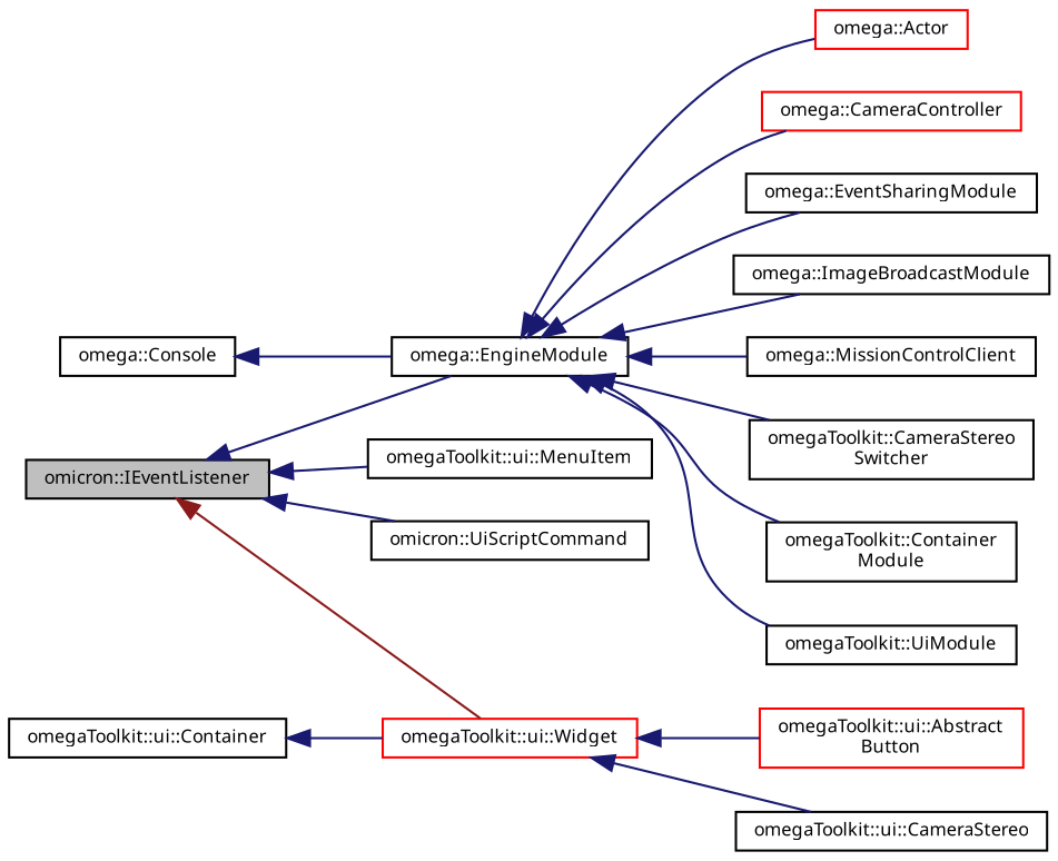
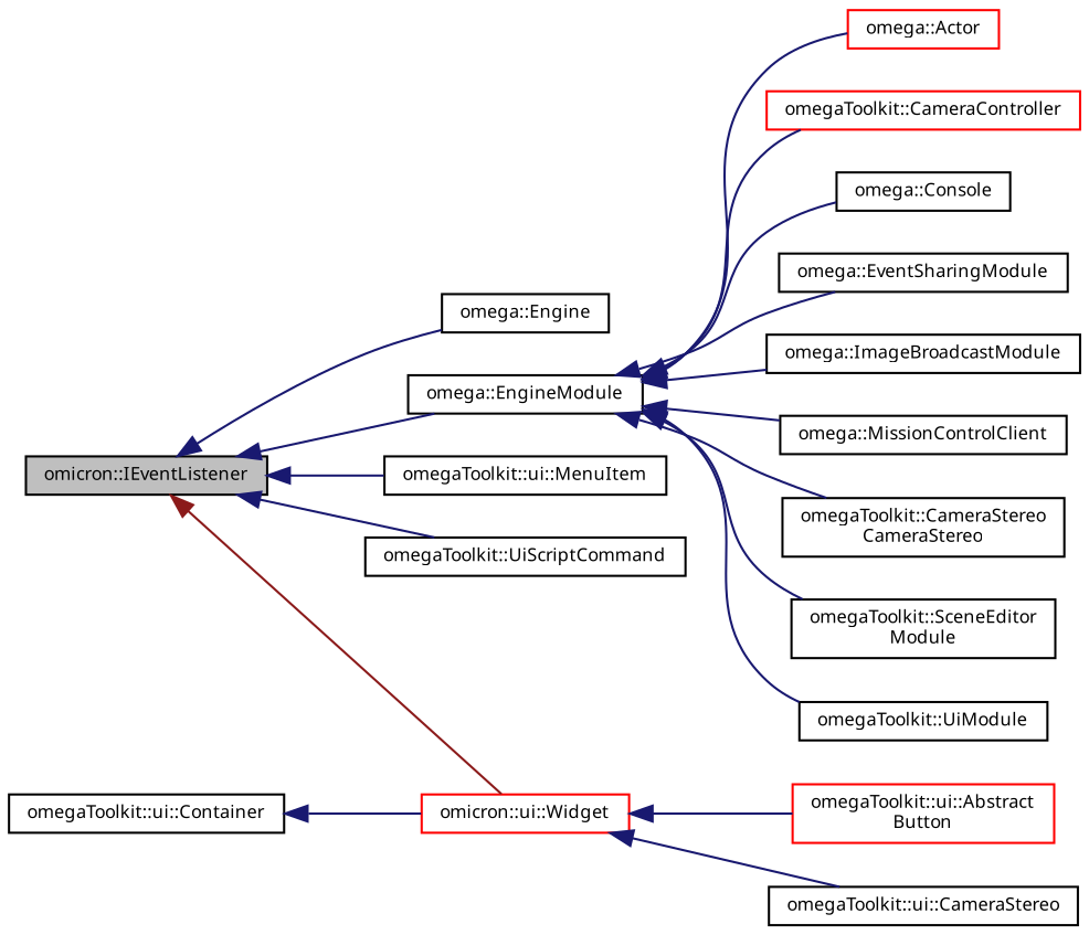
  digraph {
    rankdir=LR
    node [color=black fontname="FreeSans.ttf" fontsize=8 shape=record]
    edge [color=midnightblue dir=back fontname="FreeSans.ttf" fontsize=8 labelfontname="FreeSans.ttf" labelfontsize=8 style=solid]
    n1 [fillcolor=grey75 fontcolor=black height=0.2 label="omicron::IEventListener" style=filled width=0.4]
+   n2 [height=0.2 label="omega::Engine" width=0.4]
    n3 [height=0.2 label="omega::EngineModule" width=0.4]
    n4 [height=0.2 label="omegaToolkit::ui::MenuItem" width=0.4]
-   n5 [color=red height=0.2 label="omegaToolkit::ui::Widget" width=0.4]
-   n6 [height=0.2 label="omicron::UiScriptCommand" width=0.4]
+   n5 [color=red height=0.2 label="omicron::ui::Widget" width=0.4]
+   n6 [height=0.2 label="omegaToolkit::UiScriptCommand" width=0.4]
    n7 [color=red height=0.2 label="omega::Actor" width=0.4]
-   n8 [color=red height=0.2 label="omega::CameraController" width=0.4]
+   n8 [color=red height=0.2 label="omegaToolkit::CameraController" width=0.4]
    n9 [height=0.2 label="omega::Console" width=0.4]
    n10 [height=0.2 label="omega::EventSharingModule" width=0.4]
    n11 [height=0.2 label="omega::ImageBroadcastModule" width=0.4]
    n12 [height=0.2 label="omega::MissionControlClient" width=0.4]
-   n13 [height=0.2 label="omegaToolkit::CameraStereo\lSwitcher" width=0.4]
-   n14 [height=0.2 label="omegaToolkit::Container\lModule" width=0.4]
+   n13 [height=0.2 label="omegaToolkit::CameraStereo\lCameraStereo" width=0.4]
+   n14 [height=0.2 label="omegaToolkit::SceneEditor\lModule" width=0.4]
    n15 [height=0.2 label="omegaToolkit::UiModule" width=0.4]
    n16 [color=red height=0.2 label="omegaToolkit::ui::Abstract\lButton" width=0.4]
    n17 [height=0.2 label="omegaToolkit::ui::CameraStereo" width=0.4]
    n18 [height=0.2 label="omegaToolkit::ui::Container" width=0.4]
+   n1 -> n2
    n1 -> n3
    n1 -> n4
    n1 -> n5 [color=firebrick4]
    n1 -> n6
    n3 -> n7
    n3 -> n8
-   n9 -> n3
+   n3 -> n9
    n3 -> n10
    n3 -> n11
    n3 -> n12
    n3 -> n13
    n3 -> n14
    n3 -> n15
    n5 -> n16
    n5 -> n17
    n18 -> n5
  }
